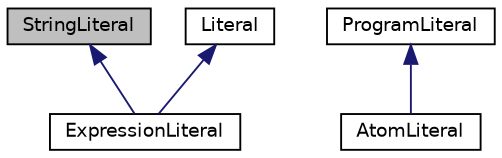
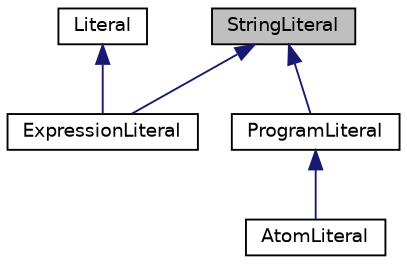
  digraph {
    node [color=black fillcolor=white fontname=Helvetica fontsize=10 shape=record style=filled]
    edge [color=midnightblue dir=back fontname=Helvetica fontsize=10 labelfontname=Helvetica labelfontsize=10 style=solid]
    n1 [fillcolor=grey75 fontcolor=black height=0.2 label=StringLiteral width=0.4]
    n2 [height=0.2 label=ExpressionLiteral width=0.4]
    n3 [height=0.2 label=ProgramLiteral width=0.4]
    n4 [height=0.2 label=AtomLiteral width=0.4]
    n5 [height=0.2 label=Literal width=0.4]
    n1 -> n2
+   n1 -> n3
    n3 -> n4
    n5 -> n2
  }
